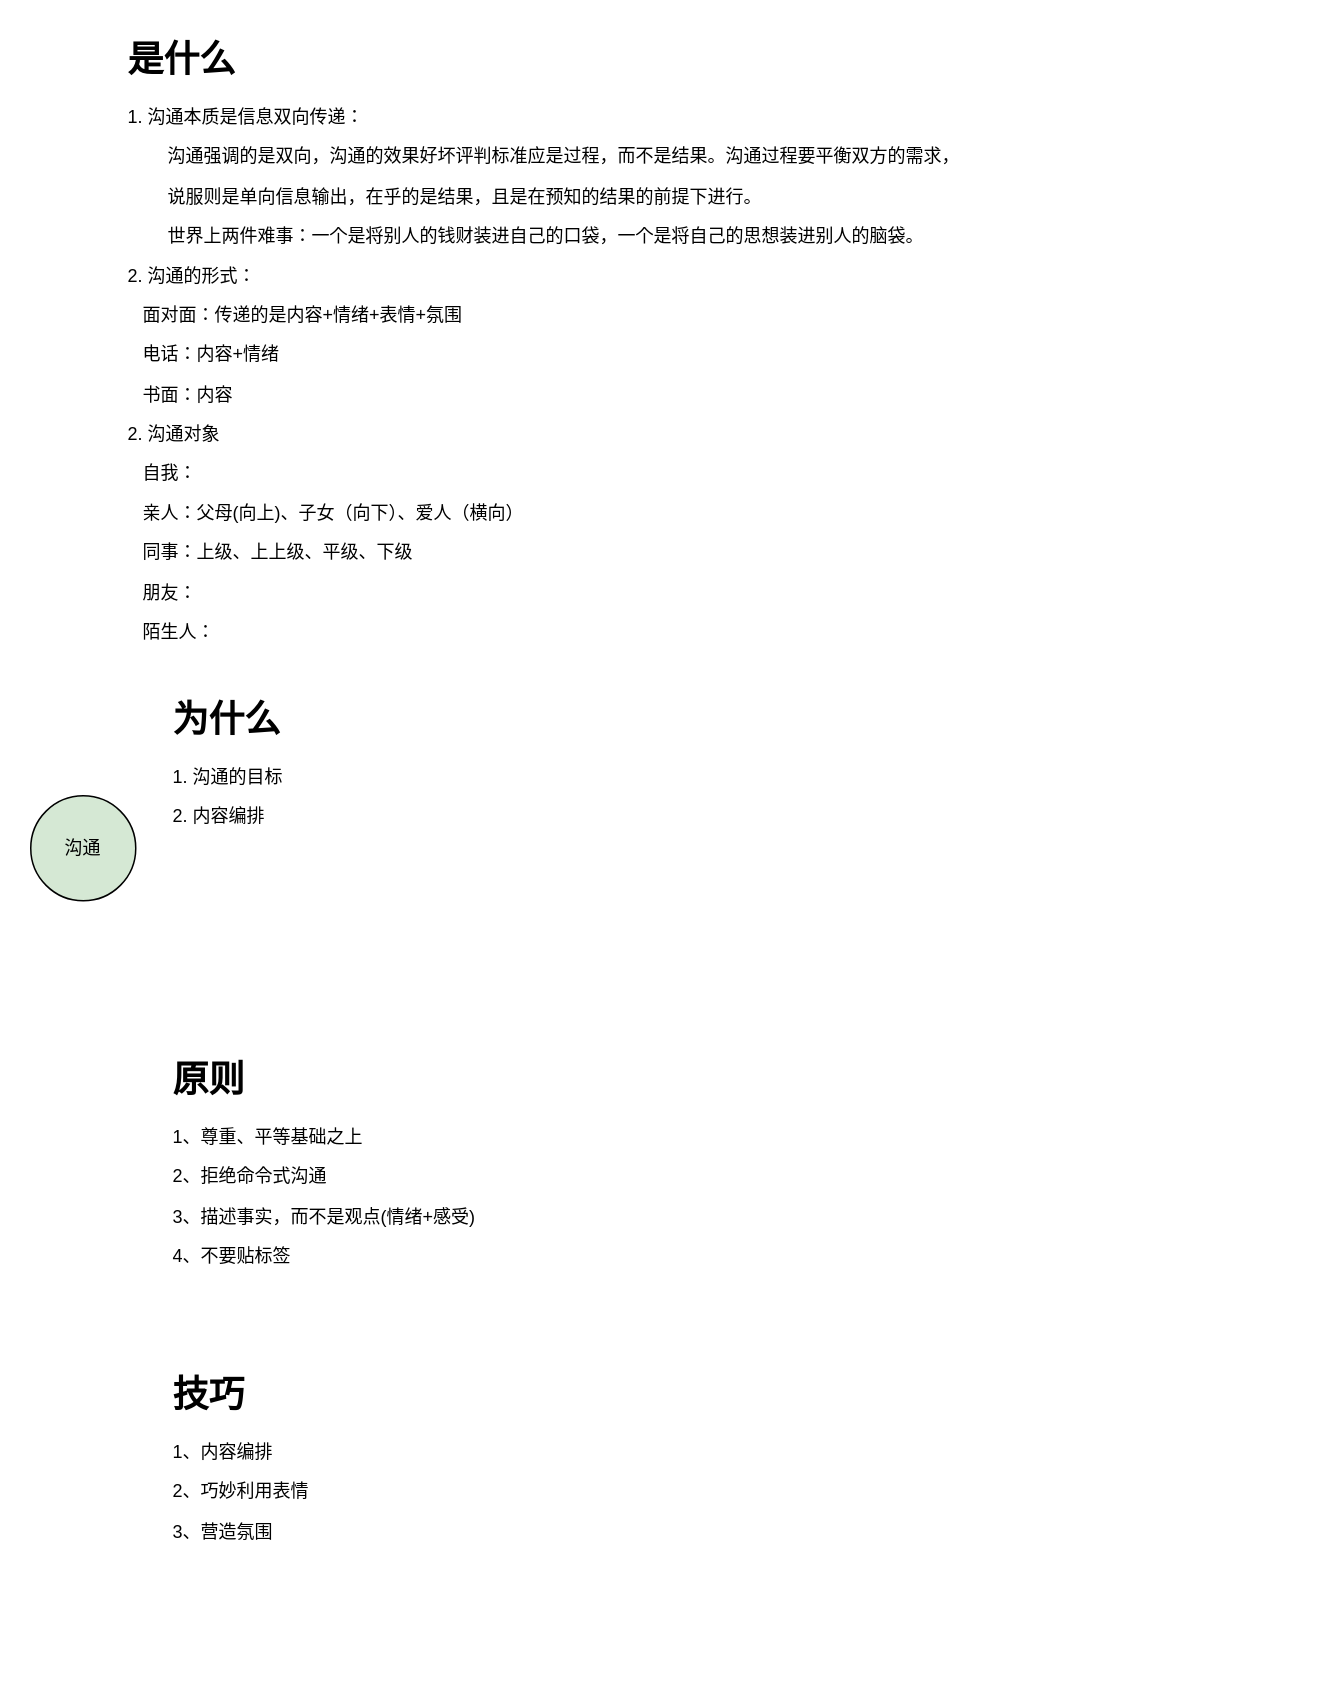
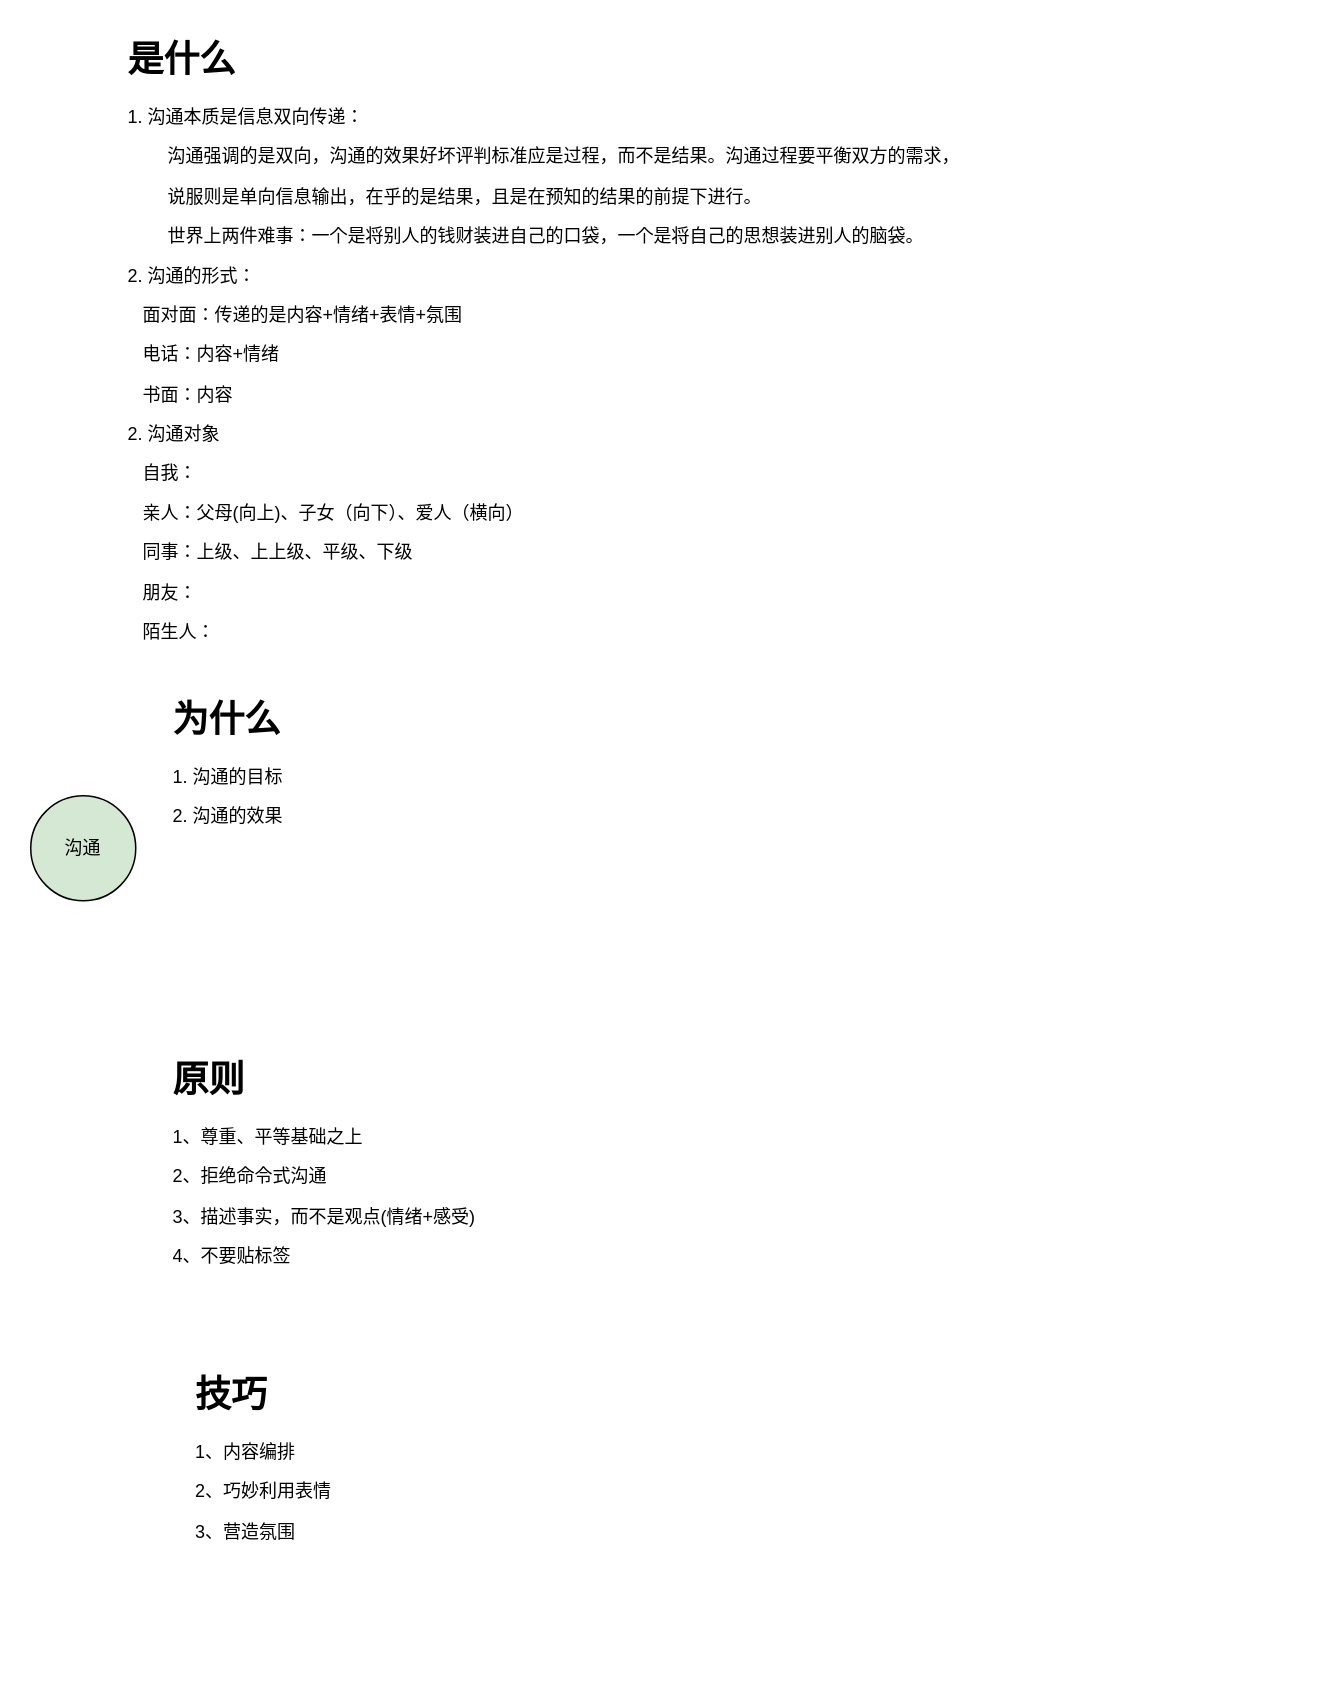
  <mxCell id="0" />
  <mxCell id="1" parent="0" />
  <mxCell id="2" value="沟通" style="ellipse;whiteSpace=wrap;html=1;aspect=fixed;fillColor=#d5e8d4;" vertex="1" parent="1"><mxGeometry x="20" y="530" width="70" height="70" as="geometry" /></mxCell>
  <mxCell id="3" value="&lt;h1&gt;是什么&lt;/h1&gt;&lt;p&gt;&lt;span style=&quot;background-color: initial;&quot;&gt;1. 沟通本质是信息双向传递：&lt;/span&gt;&lt;/p&gt;&lt;p&gt;&lt;span style=&quot;background-color: initial;&quot;&gt;&lt;span style=&quot;white-space: pre;&quot;&gt;&#09;&lt;/span&gt;沟通强调的是双向，沟通的效果好坏评判标准应是过程，而不是结果。沟通过程要平衡双方的需求，&lt;/span&gt;&lt;br&gt;&lt;/p&gt;&lt;p&gt;&lt;span style=&quot;background-color: initial;&quot;&gt;&amp;nbsp; &amp;nbsp; &amp;nbsp; &amp;nbsp; 说服则是单向信息输出，在乎的是结果，且是在预知的结果的前提下进行。&lt;/span&gt;&lt;/p&gt;&lt;p&gt;&lt;span style=&quot;background-color: initial;&quot;&gt;&amp;nbsp; &amp;nbsp; &amp;nbsp; &amp;nbsp; 世界上两件难事：一个是将别人的钱财装进自己的口袋，一个是将自己的思想装进别人的脑袋。&lt;/span&gt;&lt;/p&gt;&lt;p&gt;&lt;span style=&quot;background-color: initial;&quot;&gt;2. 沟通的形式：&lt;/span&gt;&lt;/p&gt;&lt;p&gt;&lt;span style=&quot;background-color: initial;&quot;&gt;&amp;nbsp; &amp;nbsp;面对面：传递的是内容+情绪+表情+氛围&lt;/span&gt;&lt;/p&gt;&lt;p&gt;&lt;span style=&quot;background-color: initial;&quot;&gt;&amp;nbsp; &amp;nbsp;电话：内容+情绪&lt;/span&gt;&lt;/p&gt;&lt;p&gt;&lt;span style=&quot;background-color: initial;&quot;&gt;&amp;nbsp; &amp;nbsp;书面：内容&lt;/span&gt;&lt;/p&gt;&lt;p&gt;&lt;span style=&quot;background-color: initial;&quot;&gt;2. 沟通对象&lt;/span&gt;&lt;/p&gt;&lt;p&gt;&lt;span style=&quot;background-color: initial;&quot;&gt;&amp;nbsp; &amp;nbsp;自我：&lt;/span&gt;&lt;/p&gt;&lt;p&gt;&lt;span style=&quot;background-color: initial;&quot;&gt;&amp;nbsp; &amp;nbsp;亲人：父母(向上)、子女（向下）、爱人（横向）&lt;/span&gt;&lt;/p&gt;&lt;p&gt;&lt;span style=&quot;background-color: initial;&quot;&gt;&amp;nbsp; &amp;nbsp;同事：上级、上上级、平级、下级&lt;/span&gt;&lt;/p&gt;&lt;p&gt;&lt;span style=&quot;background-color: initial;&quot;&gt;&amp;nbsp; &amp;nbsp;朋友：&lt;/span&gt;&lt;/p&gt;&lt;p&gt;&lt;span style=&quot;background-color: initial;&quot;&gt;&amp;nbsp; &amp;nbsp;陌生人：&lt;/span&gt;&lt;/p&gt;" style="text;html=1;strokeColor=none;fillColor=none;spacing=5;spacingTop=-20;whiteSpace=wrap;overflow=hidden;rounded=0;" vertex="1" parent="1"><mxGeometry x="80" width="790" height="450" as="geometry" y="20" /></mxCell>
- <mxCell id="4" value="&lt;h1&gt;为什么&lt;/h1&gt;&lt;p&gt;1. 沟通的目标&lt;/p&gt;&lt;p&gt;2. 内容编排&lt;/p&gt;" style="text;html=1;strokeColor=none;fillColor=none;spacing=5;spacingTop=-20;whiteSpace=wrap;overflow=hidden;rounded=0;" vertex="1" parent="1"><mxGeometry x="110" y="460" width="470" height="176" as="geometry" /></mxCell>
+ <mxCell id="4" value="&lt;h1&gt;为什么&lt;/h1&gt;&lt;p&gt;1. 沟通的目标&lt;/p&gt;&lt;p&gt;2. 沟通的效果&lt;/p&gt;" style="text;html=1;strokeColor=none;fillColor=none;spacing=5;spacingTop=-20;whiteSpace=wrap;overflow=hidden;rounded=0;" vertex="1" parent="1"><mxGeometry x="110" y="460" width="470" height="176" as="geometry" /></mxCell>
  <mxCell id="5" value="&lt;h1&gt;原则&lt;/h1&gt;&lt;p&gt;1、尊重、平等基础之上&lt;/p&gt;&lt;p&gt;2、拒绝命令式沟通&lt;/p&gt;&lt;p&gt;3、描述事实，而不是观点(情绪+感受)&lt;/p&gt;&lt;p&gt;4、不要贴标签&lt;/p&gt;&lt;p&gt;&lt;br&gt;&lt;/p&gt;&lt;p&gt;&lt;br&gt;&lt;/p&gt;" style="text;html=1;strokeColor=none;fillColor=none;spacing=5;spacingTop=-20;whiteSpace=wrap;overflow=hidden;rounded=0;" vertex="1" parent="1"><mxGeometry x="110" y="700" width="540" height="190" as="geometry" /></mxCell>
- <mxCell id="6" value="&lt;h1&gt;技巧&lt;/h1&gt;&lt;p&gt;1、内容编排&lt;/p&gt;&lt;p&gt;2、巧妙利用表情&lt;/p&gt;&lt;p&gt;3、营造氛围&lt;/p&gt;&lt;p&gt;&lt;br&gt;&lt;/p&gt;&lt;p&gt;&lt;br&gt;&lt;/p&gt;" style="text;html=1;strokeColor=none;fillColor=none;spacing=5;spacingTop=-20;whiteSpace=wrap;overflow=hidden;rounded=0;" vertex="1" parent="1"><mxGeometry x="110" y="910" width="540" height="190" as="geometry" /></mxCell>
+ <mxCell id="6" value="&lt;h1&gt;技巧&lt;/h1&gt;&lt;p&gt;1、内容编排&lt;/p&gt;&lt;p&gt;2、巧妙利用表情&lt;/p&gt;&lt;p&gt;3、营造氛围&lt;/p&gt;&lt;p&gt;&lt;br&gt;&lt;/p&gt;&lt;p&gt;&lt;br&gt;&lt;/p&gt;" style="text;html=1;strokeColor=none;fillColor=none;spacing=5;spacingTop=-20;whiteSpace=wrap;overflow=hidden;rounded=0;" vertex="1" parent="1"><mxGeometry x="125" y="910" width="540" height="190" as="geometry" /></mxCell>
